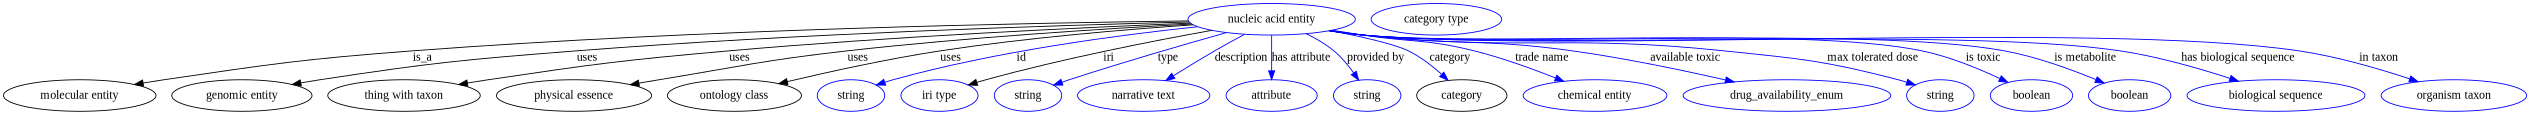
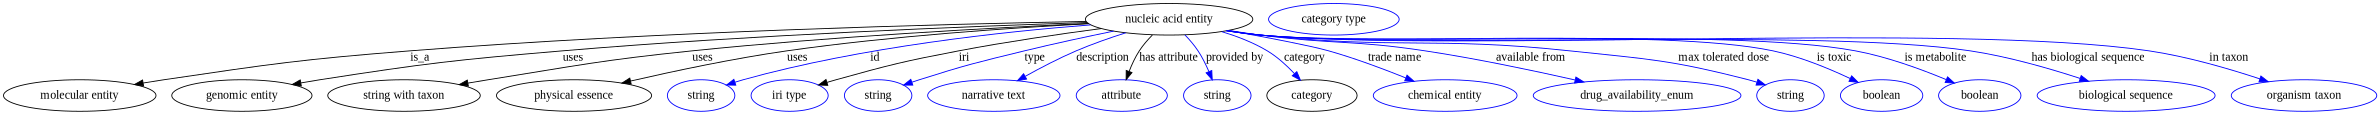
  digraph {
    fontname="Liberation Serif"
    node [fontname="Liberation Serif" color=blue]
    edge [fontname="Liberation Serif" color=blue style=solid]
-   n1 [height=0.5 label="nucleic acid entity" width=2.6539]
+   n1 [height=0.5 label="nucleic acid entity" width=2.6539 color=""]
    "molecular entity" [height=0.5 width=2.4192 color=""]
    "genomic entity" [height=0.5 width=2.2206 color=""]
-   "thing with taxon" [height=0.5 width=2.4192 color=""]
+   "thing with taxon" [height=0.5 width=2.4192 label="string with taxon" color=""]
    "physical essence" [height=0.5 width=2.4553 color=""]
-   "ontology class" [height=0.5 width=2.1304 color=""]
    n7 [height=0.5 label=string width=1.0652]
    n8 [height=0.5 label="iri type" width=1.2277]
    n9 [height=0.5 label=string width=1.0652]
    n10 [height=0.5 label="narrative text" width=2.0943]
    n11 [height=0.5 label=attribute width=1.4443]
    n12 [height=0.5 label=string width=1.0652]
    category [height=0.5 width=1.4263 color=""]
    n14 [height=0.5 label="chemical entity" width=2.2748]
    n15 [height=0.5 label=drug_availability_enum width=3.2858]
    n16 [height=0.5 label=string width=1.0652]
    n17 [height=0.5 label=boolean width=1.2999]
    n18 [height=0.5 label=boolean width=1.2999]
    n19 [height=0.5 label="biological sequence" width=2.8164]
    n20 [height=0.5 label="organism taxon" width=2.3109]
    n21 [height=0.5 label="category type" width=2.0762]
    n1 -> "molecular entity" [label=is_a color="" style=""]
    n1 -> "genomic entity" [label=uses color="" style=""]
    n1 -> "thing with taxon" [label=uses color="" style=""]
    n1 -> "physical essence" [label=uses color="" style=""]
-   n1 -> "ontology class" [label=uses color="" style=""]
    n1 -> n7 [label=id]
    n1 -> n8 [color=black label=iri]
    n1 -> n9 [label=type]
    n1 -> n10 [label=description]
-   n1 -> n11 [label="has attribute"]
+   n1 -> n11 [color=black label="has attribute"]
    n1 -> n12 [label="provided by"]
    n1 -> category [label=category]
    n1 -> n14 [label="trade name"]
-   n1 -> n15 [label="available toxic"]
+   n1 -> n15 [label="available from"]
    n1 -> n16 [label="max tolerated dose"]
    n1 -> n17 [label="is toxic"]
    n1 -> n18 [label="is metabolite"]
    n1 -> n19 [label="has biological sequence"]
    n1 -> n20 [label="in taxon"]
  }
